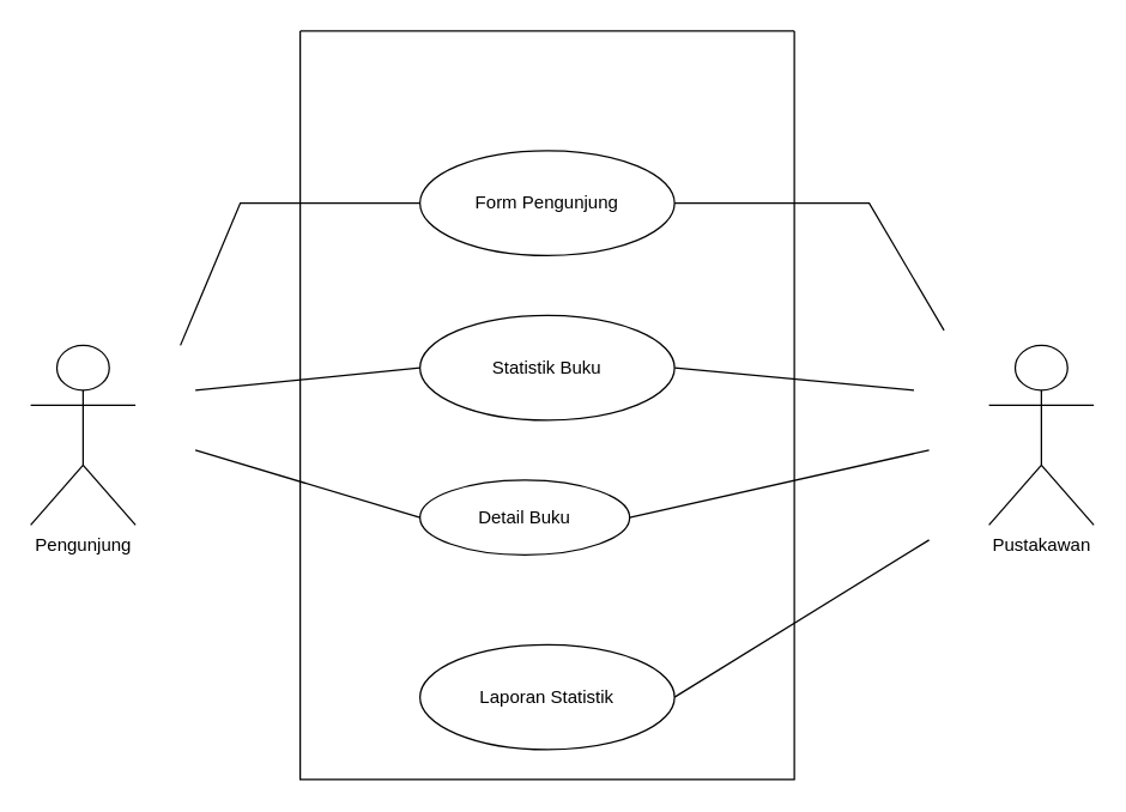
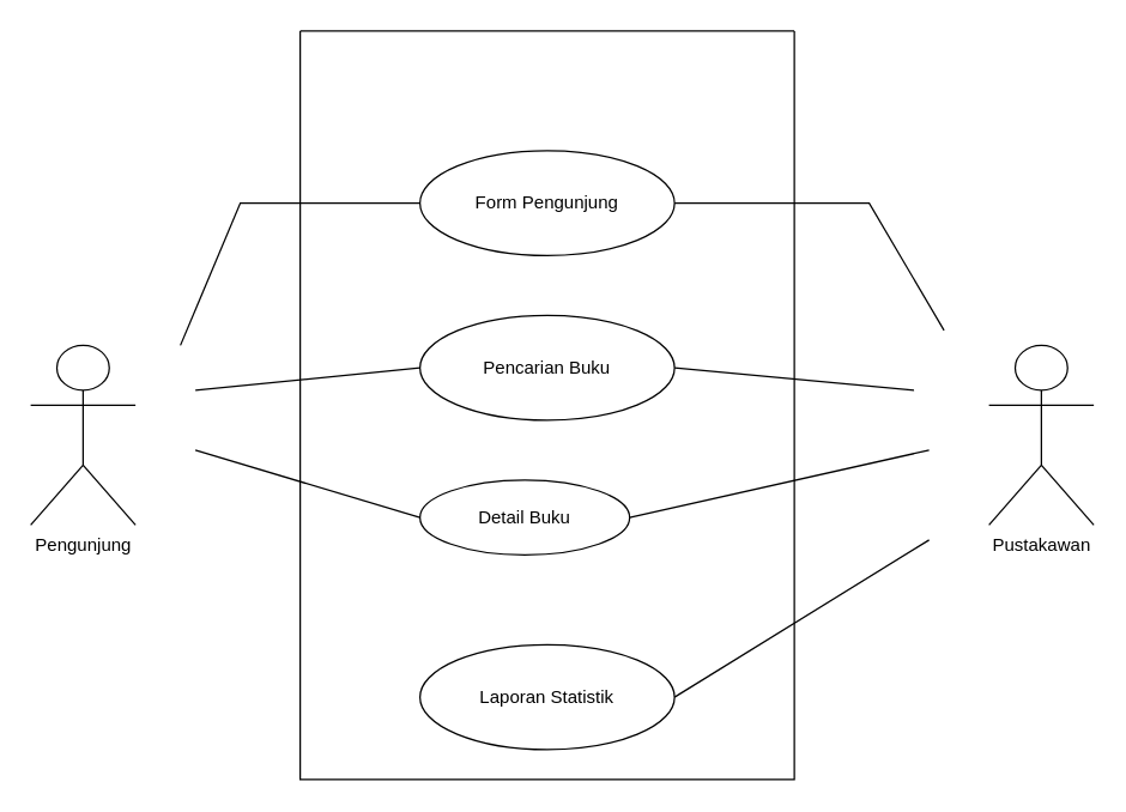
  <mxCell id="0" />
  <mxCell id="1" parent="0" />
  <mxCell id="2" value="Pengunjung" style="shape=umlActor;verticalLabelPosition=bottom;verticalAlign=top;html=1;outlineConnect=0;" vertex="1" parent="1"><mxGeometry x="20" y="230" width="70" height="120" as="geometry" /></mxCell>
  <mxCell id="3" value="" style="swimlane;startSize=0;" vertex="1" parent="1"><mxGeometry x="200" y="20" width="330" height="500" as="geometry" /></mxCell>
  <mxCell id="4" value="Form Pengunjung" style="ellipse;whiteSpace=wrap;html=1;" vertex="1" parent="3"><mxGeometry x="80" y="80" width="170" height="70" as="geometry" /></mxCell>
- <mxCell id="5" value="Statistik Buku" style="ellipse;whiteSpace=wrap;html=1;" vertex="1" parent="3"><mxGeometry x="80" y="190" width="170" height="70" as="geometry" /></mxCell>
+ <mxCell id="5" value="Pencarian Buku" style="ellipse;whiteSpace=wrap;html=1;" vertex="1" parent="3"><mxGeometry x="80" y="190" width="170" height="70" as="geometry" /></mxCell>
  <mxCell id="6" value="Detail Buku" style="ellipse;whiteSpace=wrap;html=1;" vertex="1" parent="3"><mxGeometry x="80" y="300" width="140" height="50" as="geometry" /></mxCell>
  <mxCell id="7" value="Laporan Statistik" style="ellipse;whiteSpace=wrap;html=1;" vertex="1" parent="3"><mxGeometry x="80" y="410" width="170" height="70" as="geometry" /></mxCell>
  <mxCell id="8" value="Pustakawan" style="shape=umlActor;verticalLabelPosition=bottom;verticalAlign=top;html=1;outlineConnect=0;" vertex="1" parent="1"><mxGeometry x="660" y="230" width="70" height="120" as="geometry" /></mxCell>
  <mxCell id="9" value="" style="endArrow=none;html=1;rounded=0;entryX=0;entryY=0.5;entryDx=0;entryDy=0;" edge="1" parent="1" target="4"><mxGeometry width="50" height="50" relative="1" as="geometry"><mxPoint x="120" y="230" as="sourcePoint" /><mxPoint x="160" y="160" as="targetPoint" /><Array as="points"><mxPoint x="160" y="135" /></Array></mxGeometry></mxCell>
  <mxCell id="10" value="" style="endArrow=none;html=1;rounded=0;entryX=0;entryY=0.5;entryDx=0;entryDy=0;" edge="1" parent="1" target="5"><mxGeometry width="50" height="50" relative="1" as="geometry"><mxPoint x="130" y="260" as="sourcePoint" /><mxPoint x="310" y="270" as="targetPoint" /></mxGeometry></mxCell>
  <mxCell id="11" value="" style="endArrow=none;html=1;rounded=0;entryX=0;entryY=0.5;entryDx=0;entryDy=0;" edge="1" parent="1" target="6"><mxGeometry width="50" height="50" relative="1" as="geometry"><mxPoint x="130" y="300" as="sourcePoint" /><mxPoint x="310" y="270" as="targetPoint" /></mxGeometry></mxCell>
  <mxCell id="12" value="" style="endArrow=none;html=1;rounded=0;entryX=1;entryY=0.5;entryDx=0;entryDy=0;" edge="1" parent="1" target="4"><mxGeometry width="50" height="50" relative="1" as="geometry"><mxPoint x="630" y="220" as="sourcePoint" /><mxPoint x="570" y="160" as="targetPoint" /><Array as="points"><mxPoint x="580" y="135" /></Array></mxGeometry></mxCell>
  <mxCell id="13" value="" style="endArrow=none;html=1;rounded=0;exitX=1;exitY=0.5;exitDx=0;exitDy=0;" edge="1" parent="1" source="5"><mxGeometry width="50" height="50" relative="1" as="geometry"><mxPoint x="390" y="310" as="sourcePoint" /><mxPoint x="610" y="260" as="targetPoint" /></mxGeometry></mxCell>
  <mxCell id="14" value="" style="endArrow=none;html=1;rounded=0;exitX=1;exitY=0.5;exitDx=0;exitDy=0;" edge="1" parent="1" source="6"><mxGeometry width="50" height="50" relative="1" as="geometry"><mxPoint x="390" y="310" as="sourcePoint" /><mxPoint x="620" y="300" as="targetPoint" /></mxGeometry></mxCell>
  <mxCell id="15" value="" style="endArrow=none;html=1;rounded=0;exitX=1;exitY=0.5;exitDx=0;exitDy=0;" edge="1" parent="1" source="7"><mxGeometry width="50" height="50" relative="1" as="geometry"><mxPoint x="390" y="310" as="sourcePoint" /><mxPoint x="620" y="360" as="targetPoint" /></mxGeometry></mxCell>
